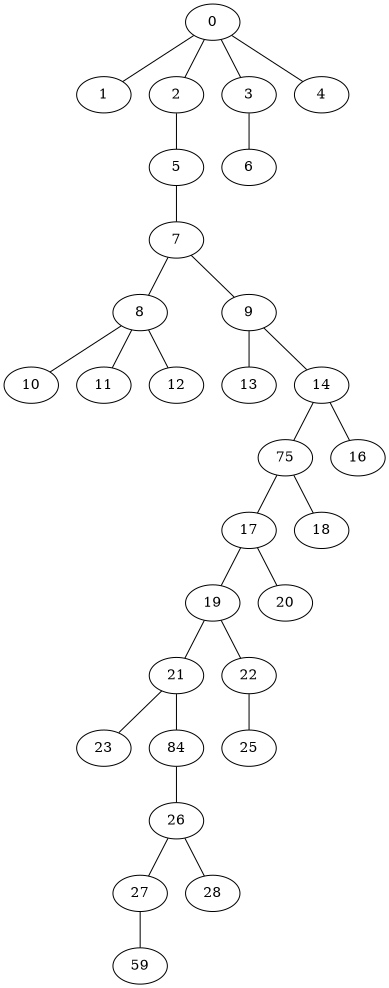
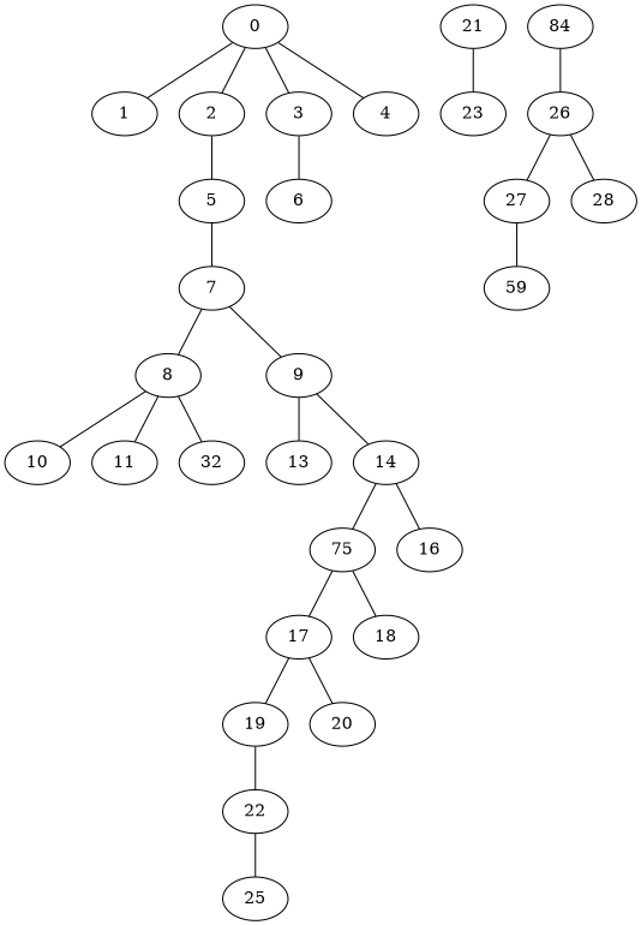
  graph {
    0
    1
    2
    3
    4
    5
    6
    7
    8
    9
    10
    11
-   12
+   12 [label=32]
    13
    14
    n16 [label=75]
    16
    17
    18
    19
    20
    21
    22
    23
    n25 [label=84]
    25
    26
    27
    28
    n30 [label=59]
    0 -- 1
    0 -- 2
    0 -- 3
    0 -- 4
    2 -- 5
    3 -- 6
    5 -- 7
    7 -- 8
    7 -- 9
    8 -- 10
    8 -- 11
    8 -- 12
    9 -- 13
    9 -- 14
    14 -- n16
    14 -- 16
    n16 -- 17
    n16 -- 18
    17 -- 19
    17 -- 20
-   19 -- 21
    19 -- 22
    21 -- 23
-   21 -- n25
    22 -- 25
    n25 -- 26
    26 -- 27
    26 -- 28
    27 -- n30
  }
